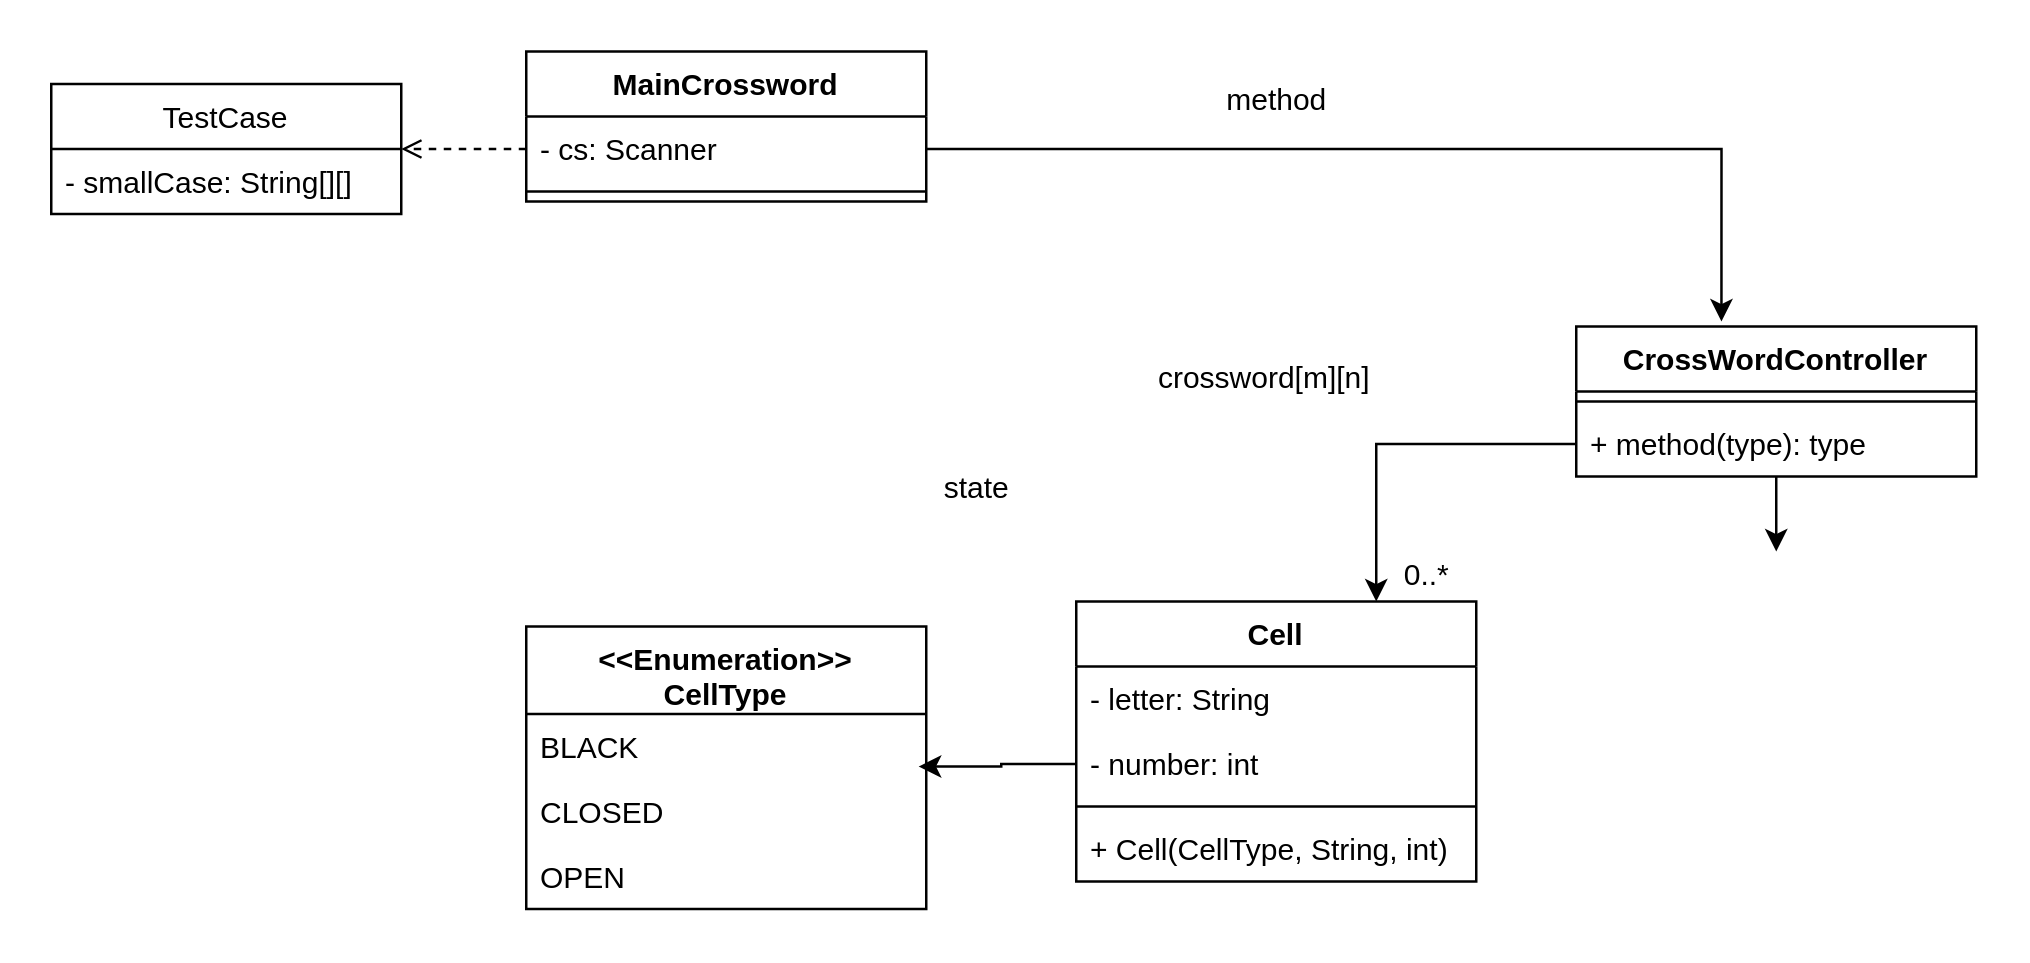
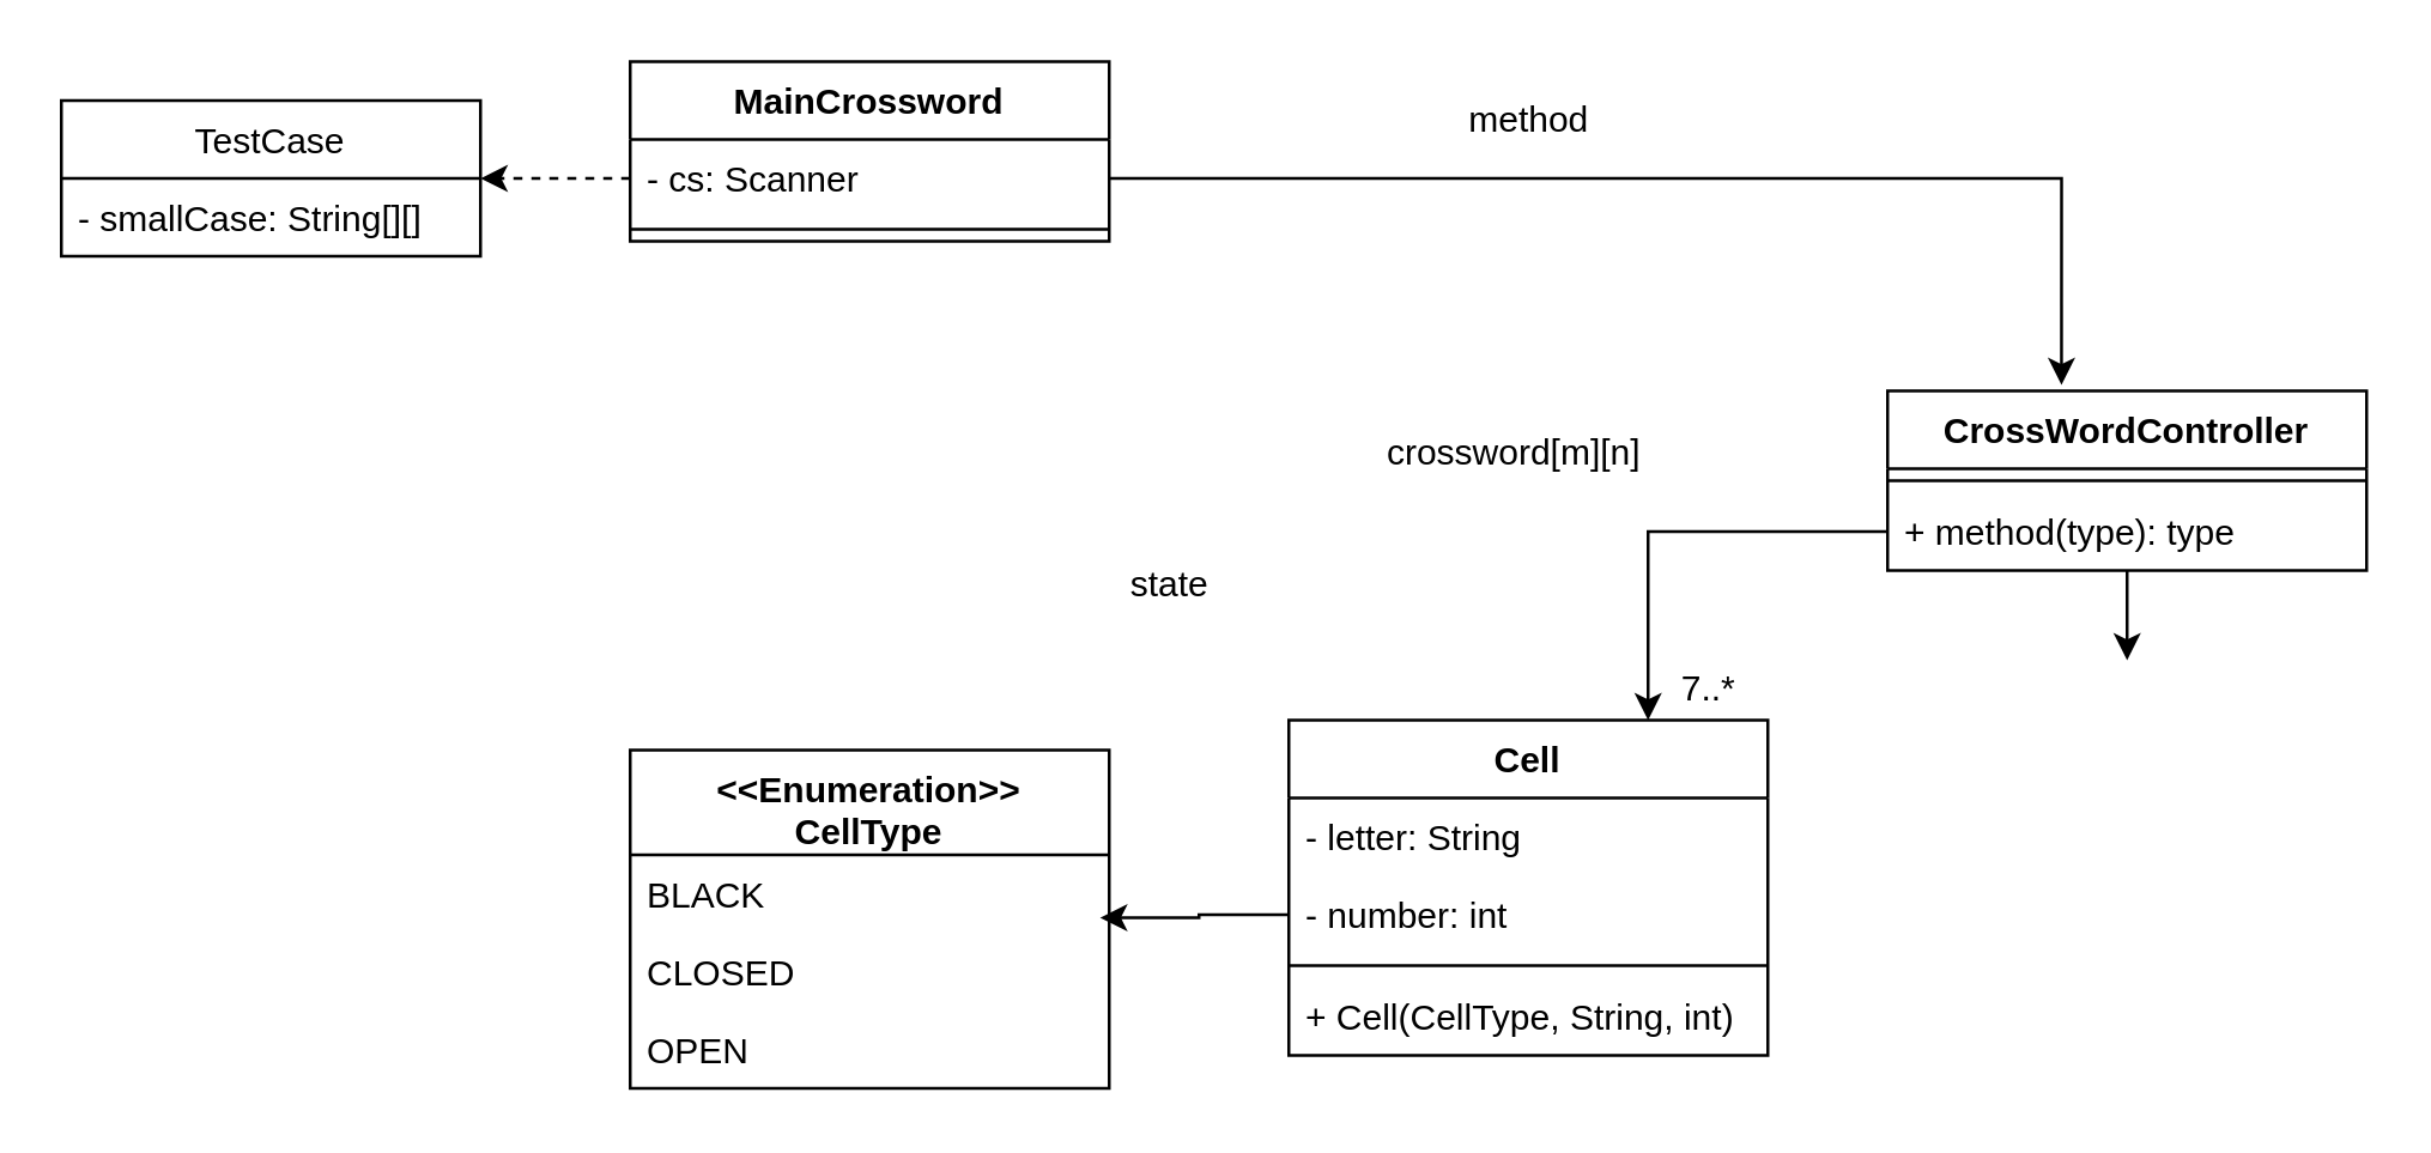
  <mxCell id="0" />
  <mxCell id="1" parent="0" />
  <mxCell id="2" value="MainCrossword" style="swimlane;fontStyle=1;align=center;verticalAlign=top;childLayout=stackLayout;horizontal=1;startSize=26;horizontalStack=0;resizeParent=1;resizeParentMax=0;resizeLast=0;collapsible=1;marginBottom=0;" parent="1" vertex="1"><mxGeometry x="210" y="20" width="160" height="60" as="geometry" /></mxCell>
  <mxCell id="3" value="- cs: Scanner" style="text;strokeColor=none;fillColor=none;align=left;verticalAlign=top;spacingLeft=4;spacingRight=4;overflow=hidden;rotatable=0;points=[[0,0.5],[1,0.5]];portConstraint=eastwest;" parent="2" vertex="1"><mxGeometry y="26" width="160" height="26" as="geometry" /></mxCell>
  <mxCell id="4" value="" style="line;strokeWidth=1;fillColor=none;align=left;verticalAlign=middle;spacingTop=-1;spacingLeft=3;spacingRight=3;rotatable=0;labelPosition=right;points=[];portConstraint=eastwest;" parent="2" vertex="1"><mxGeometry y="52" width="160" height="8" as="geometry" /></mxCell>
  <mxCell id="5" style="edgeStyle=orthogonalEdgeStyle;rounded=0;orthogonalLoop=1;jettySize=auto;html=1;" edge="1" parent="1" source="6"><mxGeometry relative="1" as="geometry"><mxPoint x="710" y="220" as="targetPoint" /></mxGeometry></mxCell>
  <mxCell id="6" value="CrossWordController" style="swimlane;fontStyle=1;align=center;verticalAlign=top;childLayout=stackLayout;horizontal=1;startSize=26;horizontalStack=0;resizeParent=1;resizeParentMax=0;resizeLast=0;collapsible=1;marginBottom=0;" parent="1" vertex="1"><mxGeometry x="630" y="130" width="160" height="60" as="geometry" /></mxCell>
  <mxCell id="7" value="" style="line;strokeWidth=1;fillColor=none;align=left;verticalAlign=middle;spacingTop=-1;spacingLeft=3;spacingRight=3;rotatable=0;labelPosition=right;points=[];portConstraint=eastwest;" parent="6" vertex="1"><mxGeometry y="26" width="160" height="8" as="geometry" /></mxCell>
  <mxCell id="8" value="+ method(type): type" style="text;strokeColor=none;fillColor=none;align=left;verticalAlign=top;spacingLeft=4;spacingRight=4;overflow=hidden;rotatable=0;points=[[0,0.5],[1,0.5]];portConstraint=eastwest;" parent="6" vertex="1"><mxGeometry y="34" width="160" height="26" as="geometry" /></mxCell>
  <mxCell id="9" value="Cell" style="swimlane;fontStyle=1;align=center;verticalAlign=top;childLayout=stackLayout;horizontal=1;startSize=26;horizontalStack=0;resizeParent=1;resizeParentMax=0;resizeLast=0;collapsible=1;marginBottom=0;" parent="1" vertex="1"><mxGeometry x="430" y="240" width="160" height="112" as="geometry" /></mxCell>
  <mxCell id="10" value="- letter: String" style="text;strokeColor=none;fillColor=none;align=left;verticalAlign=top;spacingLeft=4;spacingRight=4;overflow=hidden;rotatable=0;points=[[0,0.5],[1,0.5]];portConstraint=eastwest;" parent="9" vertex="1"><mxGeometry y="26" width="160" height="26" as="geometry" /></mxCell>
  <mxCell id="11" value="- number: int" style="text;strokeColor=none;fillColor=none;align=left;verticalAlign=top;spacingLeft=4;spacingRight=4;overflow=hidden;rotatable=0;points=[[0,0.5],[1,0.5]];portConstraint=eastwest;" parent="9" vertex="1"><mxGeometry y="52" width="160" height="26" as="geometry" /></mxCell>
  <mxCell id="12" value="" style="line;strokeWidth=1;fillColor=none;align=left;verticalAlign=middle;spacingTop=-1;spacingLeft=3;spacingRight=3;rotatable=0;labelPosition=right;points=[];portConstraint=eastwest;" parent="9" vertex="1"><mxGeometry y="78" width="160" height="8" as="geometry" /></mxCell>
  <mxCell id="13" value="+ Cell(CellType, String, int)" style="text;strokeColor=none;fillColor=none;align=left;verticalAlign=top;spacingLeft=4;spacingRight=4;overflow=hidden;rotatable=0;points=[[0,0.5],[1,0.5]];portConstraint=eastwest;" parent="9" vertex="1"><mxGeometry y="86" width="160" height="26" as="geometry" /></mxCell>
  <mxCell id="14" value="&lt;&lt;Enumeration&gt;&gt;&#10;CellType" style="swimlane;fontStyle=1;align=center;verticalAlign=top;childLayout=stackLayout;horizontal=1;startSize=35;horizontalStack=0;resizeParent=1;resizeParentMax=0;resizeLast=0;collapsible=1;marginBottom=0;" parent="1" vertex="1"><mxGeometry x="210" y="250" width="160" height="113" as="geometry" /></mxCell>
  <mxCell id="15" value="BLACK" style="text;strokeColor=none;fillColor=none;align=left;verticalAlign=top;spacingLeft=4;spacingRight=4;overflow=hidden;rotatable=0;points=[[0,0.5],[1,0.5]];portConstraint=eastwest;" parent="14" vertex="1"><mxGeometry y="35" width="160" height="26" as="geometry" /></mxCell>
  <mxCell id="16" value="CLOSED" style="text;strokeColor=none;fillColor=none;align=left;verticalAlign=top;spacingLeft=4;spacingRight=4;overflow=hidden;rotatable=0;points=[[0,0.5],[1,0.5]];portConstraint=eastwest;" parent="14" vertex="1"><mxGeometry y="61" width="160" height="26" as="geometry" /></mxCell>
  <mxCell id="17" value="OPEN" style="text;strokeColor=none;fillColor=none;align=left;verticalAlign=top;spacingLeft=4;spacingRight=4;overflow=hidden;rotatable=0;points=[[0,0.5],[1,0.5]];portConstraint=eastwest;" parent="14" vertex="1"><mxGeometry y="87" width="160" height="26" as="geometry" /></mxCell>
  <mxCell id="18" value="state" style="text;html=1;align=center;verticalAlign=middle;resizable=0;points=[];autosize=1;strokeColor=none;fillColor=none;" parent="1" vertex="1"><mxGeometry x="370" y="185" width="40" height="20" as="geometry" /></mxCell>
  <mxCell id="19" style="edgeStyle=orthogonalEdgeStyle;rounded=0;orthogonalLoop=1;jettySize=auto;html=1;exitX=0;exitY=0.5;exitDx=0;exitDy=0;entryX=0.75;entryY=0;entryDx=0;entryDy=0;" parent="1" source="8" target="9" edge="1"><mxGeometry relative="1" as="geometry" /></mxCell>
  <mxCell id="20" value="crossword[m][n]" style="text;html=1;align=center;verticalAlign=middle;resizable=0;points=[];autosize=1;strokeColor=none;fillColor=none;" parent="1" vertex="1"><mxGeometry x="455" y="141" width="100" height="20" as="geometry" /></mxCell>
- <mxCell id="21" value="0..*" style="text;html=1;align=center;verticalAlign=middle;resizable=0;points=[];autosize=1;strokeColor=none;fillColor=none;" parent="1" vertex="1"><mxGeometry x="555" y="220" width="30" height="20" as="geometry" /></mxCell>
+ <mxCell id="21" value="7..*" style="text;html=1;align=center;verticalAlign=middle;resizable=0;points=[];autosize=1;strokeColor=none;fillColor=none;" parent="1" vertex="1"><mxGeometry x="555" y="220" width="30" height="20" as="geometry" /></mxCell>
  <mxCell id="22" style="edgeStyle=orthogonalEdgeStyle;rounded=0;orthogonalLoop=1;jettySize=auto;html=1;exitX=0;exitY=0.5;exitDx=0;exitDy=0;entryX=0.981;entryY=-0.192;entryDx=0;entryDy=0;entryPerimeter=0;" parent="1" source="11" target="16" edge="1"><mxGeometry relative="1" as="geometry" /></mxCell>
  <mxCell id="23" style="edgeStyle=orthogonalEdgeStyle;rounded=0;orthogonalLoop=1;jettySize=auto;html=1;exitX=1;exitY=0.5;exitDx=0;exitDy=0;entryX=0.363;entryY=-0.033;entryDx=0;entryDy=0;entryPerimeter=0;" parent="1" source="3" target="6" edge="1"><mxGeometry relative="1" as="geometry" /></mxCell>
  <mxCell id="24" value="method" style="text;html=1;align=center;verticalAlign=middle;resizable=0;points=[];autosize=1;strokeColor=none;fillColor=none;" parent="1" vertex="1"><mxGeometry x="475" y="30" width="70" height="20" as="geometry" /></mxCell>
  <mxCell id="25" value="TestCase" style="swimlane;fontStyle=0;childLayout=stackLayout;horizontal=1;startSize=26;fillColor=none;horizontalStack=0;resizeParent=1;resizeParentMax=0;resizeLast=0;collapsible=1;marginBottom=0;" parent="1" vertex="1"><mxGeometry x="20" y="33" width="140" height="52" as="geometry" /></mxCell>
  <mxCell id="26" value="- smallCase: String[][]" style="text;strokeColor=none;fillColor=none;align=left;verticalAlign=top;spacingLeft=4;spacingRight=4;overflow=hidden;rotatable=0;points=[[0,0.5],[1,0.5]];portConstraint=eastwest;" parent="25" vertex="1"><mxGeometry y="26" width="140" height="26" as="geometry" /></mxCell>
- <mxCell id="27" style="edgeStyle=orthogonalEdgeStyle;rounded=0;orthogonalLoop=1;jettySize=auto;html=1;exitX=0;exitY=0.5;exitDx=0;exitDy=0;dashed=1;endArrow=open;" parent="1" source="3" target="25" edge="1"><mxGeometry relative="1" as="geometry" /></mxCell>
+ <mxCell id="27" style="edgeStyle=orthogonalEdgeStyle;rounded=0;orthogonalLoop=1;jettySize=auto;html=1;exitX=0;exitY=0.5;exitDx=0;exitDy=0;dashed=1;" parent="1" source="3" target="25" edge="1"><mxGeometry relative="1" as="geometry" /></mxCell>
